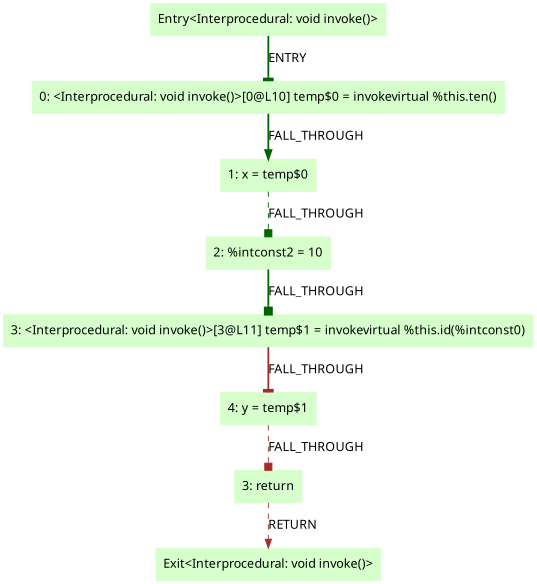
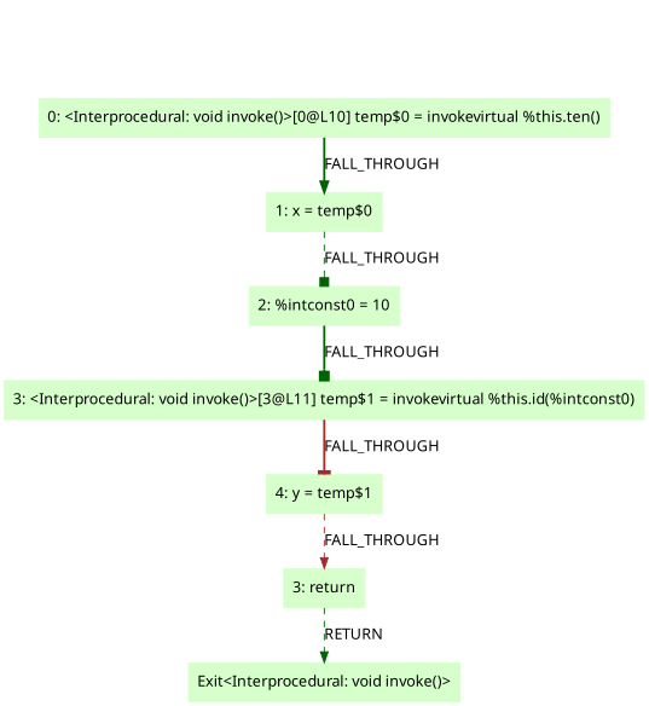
  digraph {
    fontname="Noto Sans"
    node [color=".3 .2 1.0" fontname="Noto Sans" shape=box style=filled]
    edge [arrowhead=normal color=darkgreen fontname="Noto Sans" style=bold]
-   n1 [label="Entry<Interprocedural: void invoke()>"]
    n2 [label="0: <Interprocedural: void invoke()>[0@L10] temp$0 = invokevirtual %this.ten()"]
    n3 [label="1: x = temp$0"]
-   n4 [label="2: %intconst2 = 10"]
+   n4 [label="2: %intconst0 = 10"]
    n5 [label="3: <Interprocedural: void invoke()>[3@L11] temp$1 = invokevirtual %this.id(%intconst0)"]
    n6 [label="4: y = temp$1"]
    n7 [label="3: return"]
    n8 [label="Exit<Interprocedural: void invoke()>"]
-   n1 -> n2 [arrowhead=tee label=ENTRY]
    n2 -> n3 [label=FALL_THROUGH]
    n3 -> n4 [arrowhead=box label=FALL_THROUGH style=dashed]
    n4 -> n5 [arrowhead=box label=FALL_THROUGH]
    n5 -> n6 [arrowhead=tee color=brown label=FALL_THROUGH]
-   n6 -> n7 [arrowhead=box color=brown label=FALL_THROUGH style=dashed]
-   n7 -> n8 [color=brown label=RETURN style=dashed]
+   n6 -> n7 [color=brown label=FALL_THROUGH style=dashed]
+   n7 -> n8 [label=RETURN style=dashed]
  }
